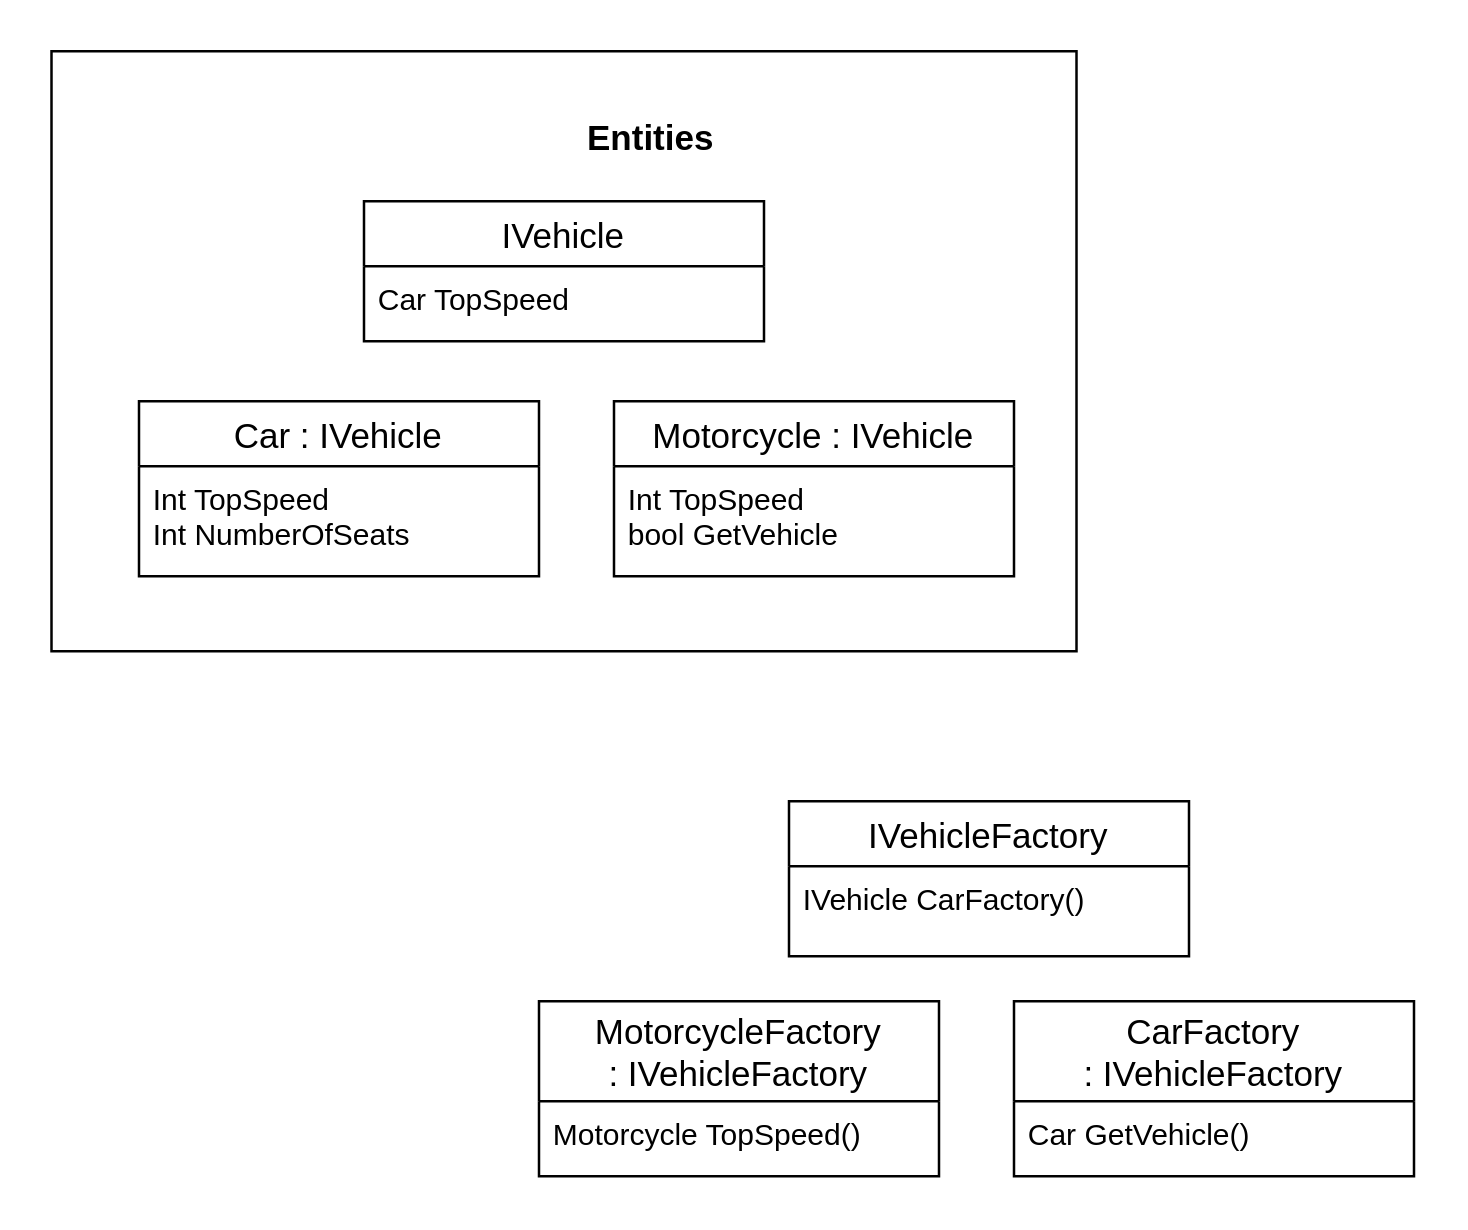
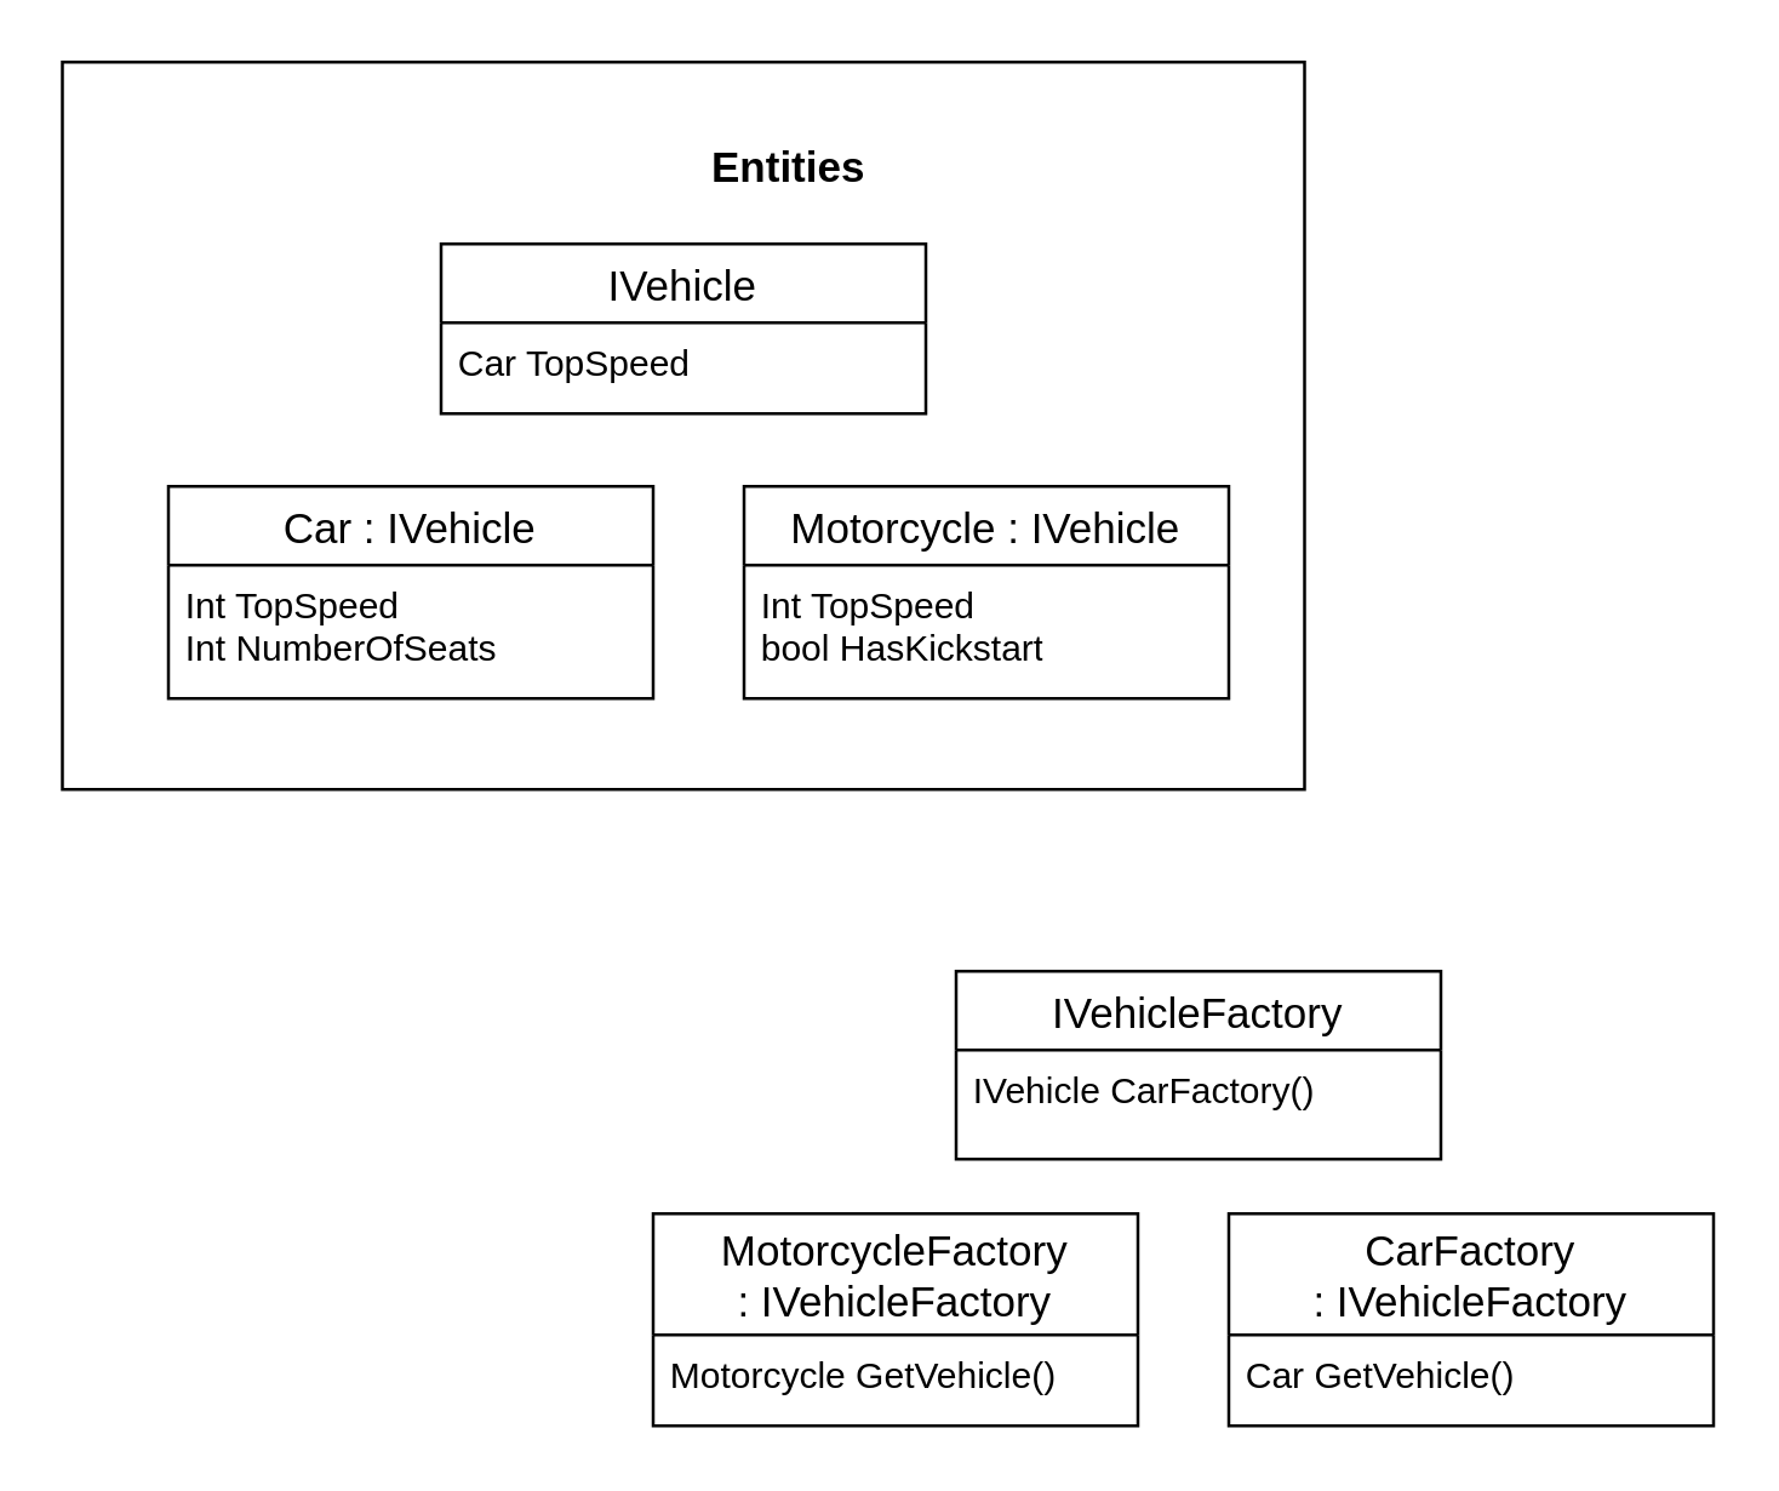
  <mxCell id="0" />
  <mxCell id="1" parent="0" />
  <mxCell id="2" value="" style="whiteSpace=wrap;html=1;fontStyle=1" vertex="1" parent="1"><mxGeometry x="20" y="20" width="410" height="240" as="geometry" /></mxCell>
  <mxCell id="3" value="IVehicleFactory" style="swimlane;fontStyle=0;childLayout=stackLayout;horizontal=1;startSize=26;horizontalStack=0;resizeParent=1;resizeParentMax=0;resizeLast=0;collapsible=1;marginBottom=0;align=center;fontSize=14;" vertex="1" parent="1"><mxGeometry x="315" y="320" width="160" height="62" as="geometry" /></mxCell>
  <mxCell id="4" value="IVehicle CarFactory()" style="text;strokeColor=none;fillColor=none;spacingLeft=4;spacingRight=4;overflow=hidden;rotatable=0;points=[[0,0.5],[1,0.5]];portConstraint=eastwest;fontSize=12;whiteSpace=wrap;html=1;" vertex="1" parent="3"><mxGeometry y="26" width="160" height="36" as="geometry" /></mxCell>
  <mxCell id="5" value="CarFactory&#10;: IVehicleFactory" style="swimlane;fontStyle=0;childLayout=stackLayout;horizontal=1;startSize=40;horizontalStack=0;resizeParent=1;resizeParentMax=0;resizeLast=0;collapsible=1;marginBottom=0;align=center;fontSize=14;" vertex="1" parent="1"><mxGeometry x="405" y="400" width="160" height="70" as="geometry" /></mxCell>
  <mxCell id="6" value="Car GetVehicle()" style="text;strokeColor=none;fillColor=none;spacingLeft=4;spacingRight=4;overflow=hidden;rotatable=0;points=[[0,0.5],[1,0.5]];portConstraint=eastwest;fontSize=12;whiteSpace=wrap;html=1;" vertex="1" parent="5"><mxGeometry y="40" width="160" height="30" as="geometry" /></mxCell>
  <mxCell id="7" value="MotorcycleFactory&#10;: IVehicleFactory" style="swimlane;fontStyle=0;childLayout=stackLayout;horizontal=1;startSize=40;horizontalStack=0;resizeParent=1;resizeParentMax=0;resizeLast=0;collapsible=1;marginBottom=0;align=center;fontSize=14;" vertex="1" parent="1"><mxGeometry x="215" y="400" width="160" height="70" as="geometry" /></mxCell>
- <mxCell id="8" value="Motorcycle TopSpeed()" style="text;strokeColor=none;fillColor=none;spacingLeft=4;spacingRight=4;overflow=hidden;rotatable=0;points=[[0,0.5],[1,0.5]];portConstraint=eastwest;fontSize=12;whiteSpace=wrap;html=1;" vertex="1" parent="7"><mxGeometry y="40" width="160" height="30" as="geometry" /></mxCell>
+ <mxCell id="8" value="Motorcycle GetVehicle()" style="text;strokeColor=none;fillColor=none;spacingLeft=4;spacingRight=4;overflow=hidden;rotatable=0;points=[[0,0.5],[1,0.5]];portConstraint=eastwest;fontSize=12;whiteSpace=wrap;html=1;" vertex="1" parent="7"><mxGeometry y="40" width="160" height="30" as="geometry" /></mxCell>
  <mxCell id="9" value="IVehicle" style="swimlane;fontStyle=0;childLayout=stackLayout;horizontal=1;startSize=26;horizontalStack=0;resizeParent=1;resizeParentMax=0;resizeLast=0;collapsible=1;marginBottom=0;align=center;fontSize=14;" vertex="1" parent="1"><mxGeometry x="145" y="80" width="160" height="56" as="geometry" /></mxCell>
  <mxCell id="10" value="Car TopSpeed" style="text;strokeColor=none;fillColor=none;spacingLeft=4;spacingRight=4;overflow=hidden;rotatable=0;points=[[0,0.5],[1,0.5]];portConstraint=eastwest;fontSize=12;whiteSpace=wrap;html=1;" vertex="1" parent="9"><mxGeometry y="26" width="160" height="30" as="geometry" /></mxCell>
  <mxCell id="11" value="Car : IVehicle" style="swimlane;fontStyle=0;childLayout=stackLayout;horizontal=1;startSize=26;horizontalStack=0;resizeParent=1;resizeParentMax=0;resizeLast=0;collapsible=1;marginBottom=0;align=center;fontSize=14;" vertex="1" parent="1"><mxGeometry x="55" y="160" width="160" height="70" as="geometry" /></mxCell>
  <mxCell id="12" value="Int TopSpeed&lt;div&gt;Int NumberOfSeats&lt;/div&gt;" style="text;strokeColor=none;fillColor=none;spacingLeft=4;spacingRight=4;overflow=hidden;rotatable=0;points=[[0,0.5],[1,0.5]];portConstraint=eastwest;fontSize=12;whiteSpace=wrap;html=1;" vertex="1" parent="11"><mxGeometry y="26" width="160" height="44" as="geometry" /></mxCell>
  <mxCell id="13" value="Motorcycle : IVehicle" style="swimlane;fontStyle=0;childLayout=stackLayout;horizontal=1;startSize=26;horizontalStack=0;resizeParent=1;resizeParentMax=0;resizeLast=0;collapsible=1;marginBottom=0;align=center;fontSize=14;" vertex="1" parent="1"><mxGeometry x="245" y="160" width="160" height="70" as="geometry" /></mxCell>
- <mxCell id="14" value="Int TopSpeed&lt;div&gt;bool GetVehicle&lt;/div&gt;" style="text;strokeColor=none;fillColor=none;spacingLeft=4;spacingRight=4;overflow=hidden;rotatable=0;points=[[0,0.5],[1,0.5]];portConstraint=eastwest;fontSize=12;whiteSpace=wrap;html=1;" vertex="1" parent="13"><mxGeometry y="26" width="160" height="44" as="geometry" /></mxCell>
+ <mxCell id="14" value="Int TopSpeed&lt;div&gt;bool HasKickstart&lt;/div&gt;" style="text;strokeColor=none;fillColor=none;spacingLeft=4;spacingRight=4;overflow=hidden;rotatable=0;points=[[0,0.5],[1,0.5]];portConstraint=eastwest;fontSize=12;whiteSpace=wrap;html=1;" vertex="1" parent="13"><mxGeometry y="26" width="160" height="44" as="geometry" /></mxCell>
  <mxCell id="15" value="Entities" style="text;html=1;align=center;verticalAlign=middle;whiteSpace=wrap;rounded=0;fontStyle=1;fontSize=14;" vertex="1" parent="1"><mxGeometry x="230" y="40" width="60" height="30" as="geometry" /></mxCell>
